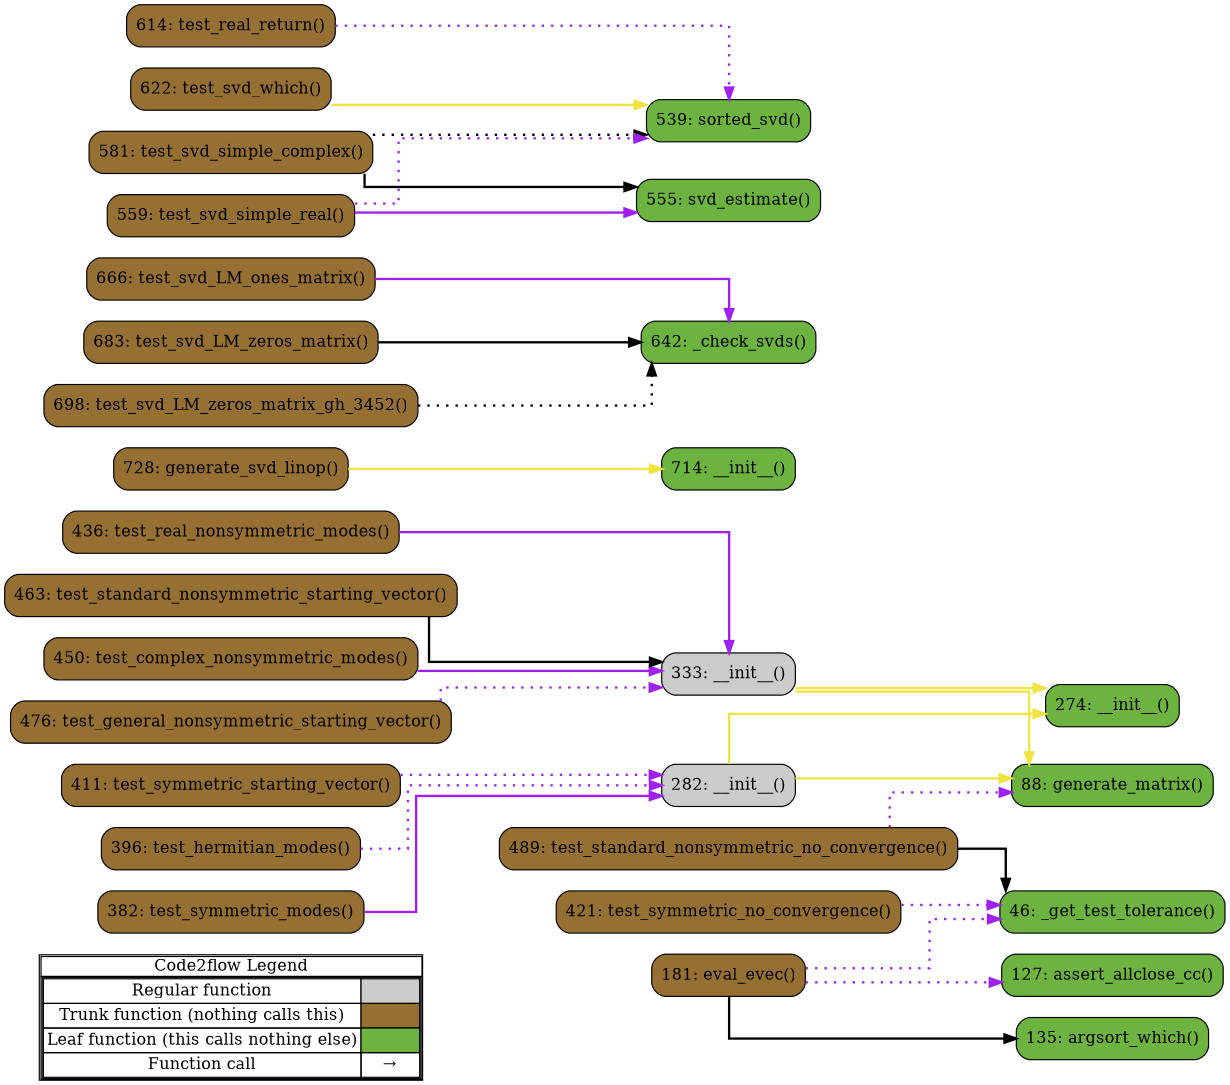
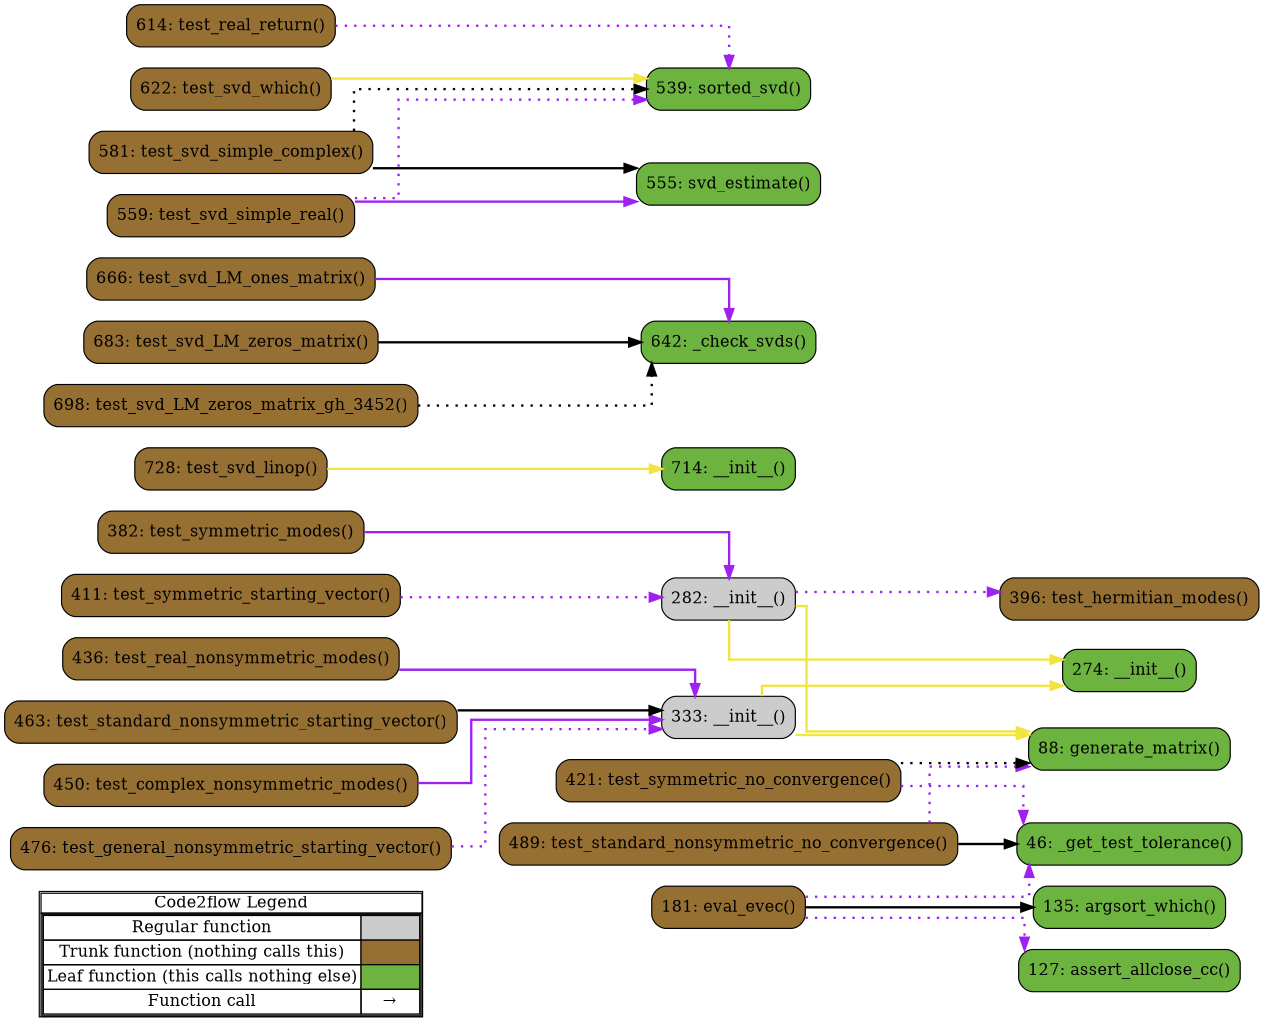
  digraph {
    concentrate=true
    rankdir=LR
    splines=ortho
    node [shape=rect fillcolor="#966F33" style="rounded,filled"]
    edge [color="#F0E442" penwidth=2]
    n1 [label=<         <table cellspacing="0" cellpadding="0" border="1"><tr><td>Code2flow Legend</td></tr><tr><td>         <table cellspacing="0">         <tr><td>Regular function</td><td width="50px" bgcolor='#cccccc'></td></tr>         <tr><td>Trunk function (nothing calls this)</td><td bgcolor='#966F33'></td></tr>         <tr><td>Leaf function (this calls nothing else)</td><td bgcolor='#6db33f'></td></tr>         <tr><td>Function call</td><td><font color='black'>&#8594;</font></td></tr>         </table></td></tr></table>         > margin=0 shape=none fillcolor="" style=""]
    n2 [fillcolor="#6db33f" label="274: __init__()"]
    n3 [fillcolor="#cccccc" label="282: __init__()"]
    n4 [fillcolor="#cccccc" label="333: __init__()"]
    n5 [fillcolor="#6db33f" label="714: __init__()"]
    n6 [fillcolor="#6db33f" label="642: _check_svds()"]
    n7 [fillcolor="#6db33f" label="46: _get_test_tolerance()"]
    n8 [fillcolor="#6db33f" label="135: argsort_which()"]
    n9 [fillcolor="#6db33f" label="127: assert_allclose_cc()"]
    n10 [label="181: eval_evec()"]
    n11 [fillcolor="#6db33f" label="88: generate_matrix()"]
    n12 [fillcolor="#6db33f" label="539: sorted_svd()"]
    n13 [fillcolor="#6db33f" label="555: svd_estimate()"]
    n14 [label="450: test_complex_nonsymmetric_modes()"]
    n15 [label="476: test_general_nonsymmetric_starting_vector()"]
    n16 [label="396: test_hermitian_modes()"]
    n17 [label="436: test_real_nonsymmetric_modes()"]
    n18 [label="489: test_standard_nonsymmetric_no_convergence()"]
    n19 [label="463: test_standard_nonsymmetric_starting_vector()"]
    n20 [label="666: test_svd_LM_ones_matrix()"]
    n21 [label="683: test_svd_LM_zeros_matrix()"]
    n22 [label="698: test_svd_LM_zeros_matrix_gh_3452()"]
-   n23 [label="728: generate_svd_linop()"]
+   n23 [label="728: test_svd_linop()"]
    n24 [label="614: test_real_return()"]
    n25 [label="581: test_svd_simple_complex()"]
    n26 [label="559: test_svd_simple_real()"]
    n27 [label="622: test_svd_which()"]
    n28 [label="382: test_symmetric_modes()"]
    n29 [label="421: test_symmetric_no_convergence()"]
    n30 [label="411: test_symmetric_starting_vector()"]
    subgraph sub_1 {
      label=legend
      rank=min
      n1
    }
    subgraph sub_2 {
      label="File: test_arpack"
      style=dotted
      n6
      n7
      n8
      n9
      n10
      n11
      n12
      n13
      n14
      n15
      n16
      n17
      n18
      n19
      n20
      n21
      n22
      n23
      n24
      n25
      n26
      n27
      n28
      n29
      n30
      subgraph sub_3 {
        label="Class: DictWithRepr"
        style=dotted
        n2
      }
      subgraph sub_4 {
        label="Class: SymmetricParams"
        style=dotted
        n3
      }
      subgraph sub_5 {
        label="Class: NonSymmetricParams"
        style=dotted
        n4
      }
      subgraph sub_6 {
        label="Class: CheckingLinearOperator"
        style=dotted
        n5
      }
    }
    n3 -> n2
    n3 -> n2
    n3 -> n2
    n3 -> n2
    n3 -> n11
    n3 -> n11
    n3 -> n11
    n4 -> n2
    n4 -> n2
    n4 -> n2
    n4 -> n2
    n4 -> n11
    n4 -> n11
    n4 -> n11
    n10 -> n7 [color=purple style=dotted]
    n10 -> n8 [color=black style=bold]
    n10 -> n8 [color="#009E73"]
    n10 -> n9 [color=purple style=dotted]
    n10 -> n9 [color="#009E73"]
    n14 -> n4 [color=purple style=bold]
    n15 -> n4 [color=purple style=dotted]
-   n16 -> n3 [color=purple style=dotted]
+   n3 -> n16 [color=purple style=dotted]
    n17 -> n4 [color=purple style=bold]
    n18 -> n7 [color=black style=bold]
    n18 -> n11 [color=purple style=dotted]
    n19 -> n4 [color=black style=bold]
    n20 -> n6 [color=purple style=bold]
    n21 -> n6 [color=black style=bold]
    n22 -> n6 [color=black style=dotted]
    n23 -> n5
    n23 -> n5
    n23 -> n5
    n24 -> n12 [color=purple style=dotted]
    n25 -> n12 [color=black style=dotted]
    n25 -> n13 [color=black style=bold]
    n25 -> n13 [color="#E69F00"]
    n26 -> n12 [color=purple style=dotted]
    n26 -> n13 [color=purple style=bold]
    n26 -> n13 [color="#000000"]
    n27 -> n12
    n28 -> n3 [color=purple style=bold]
    n29 -> n7 [color=purple style=dotted]
+   n29 -> n11 [color=black style=dotted]
    n30 -> n3 [color=purple style=dotted]
  }
